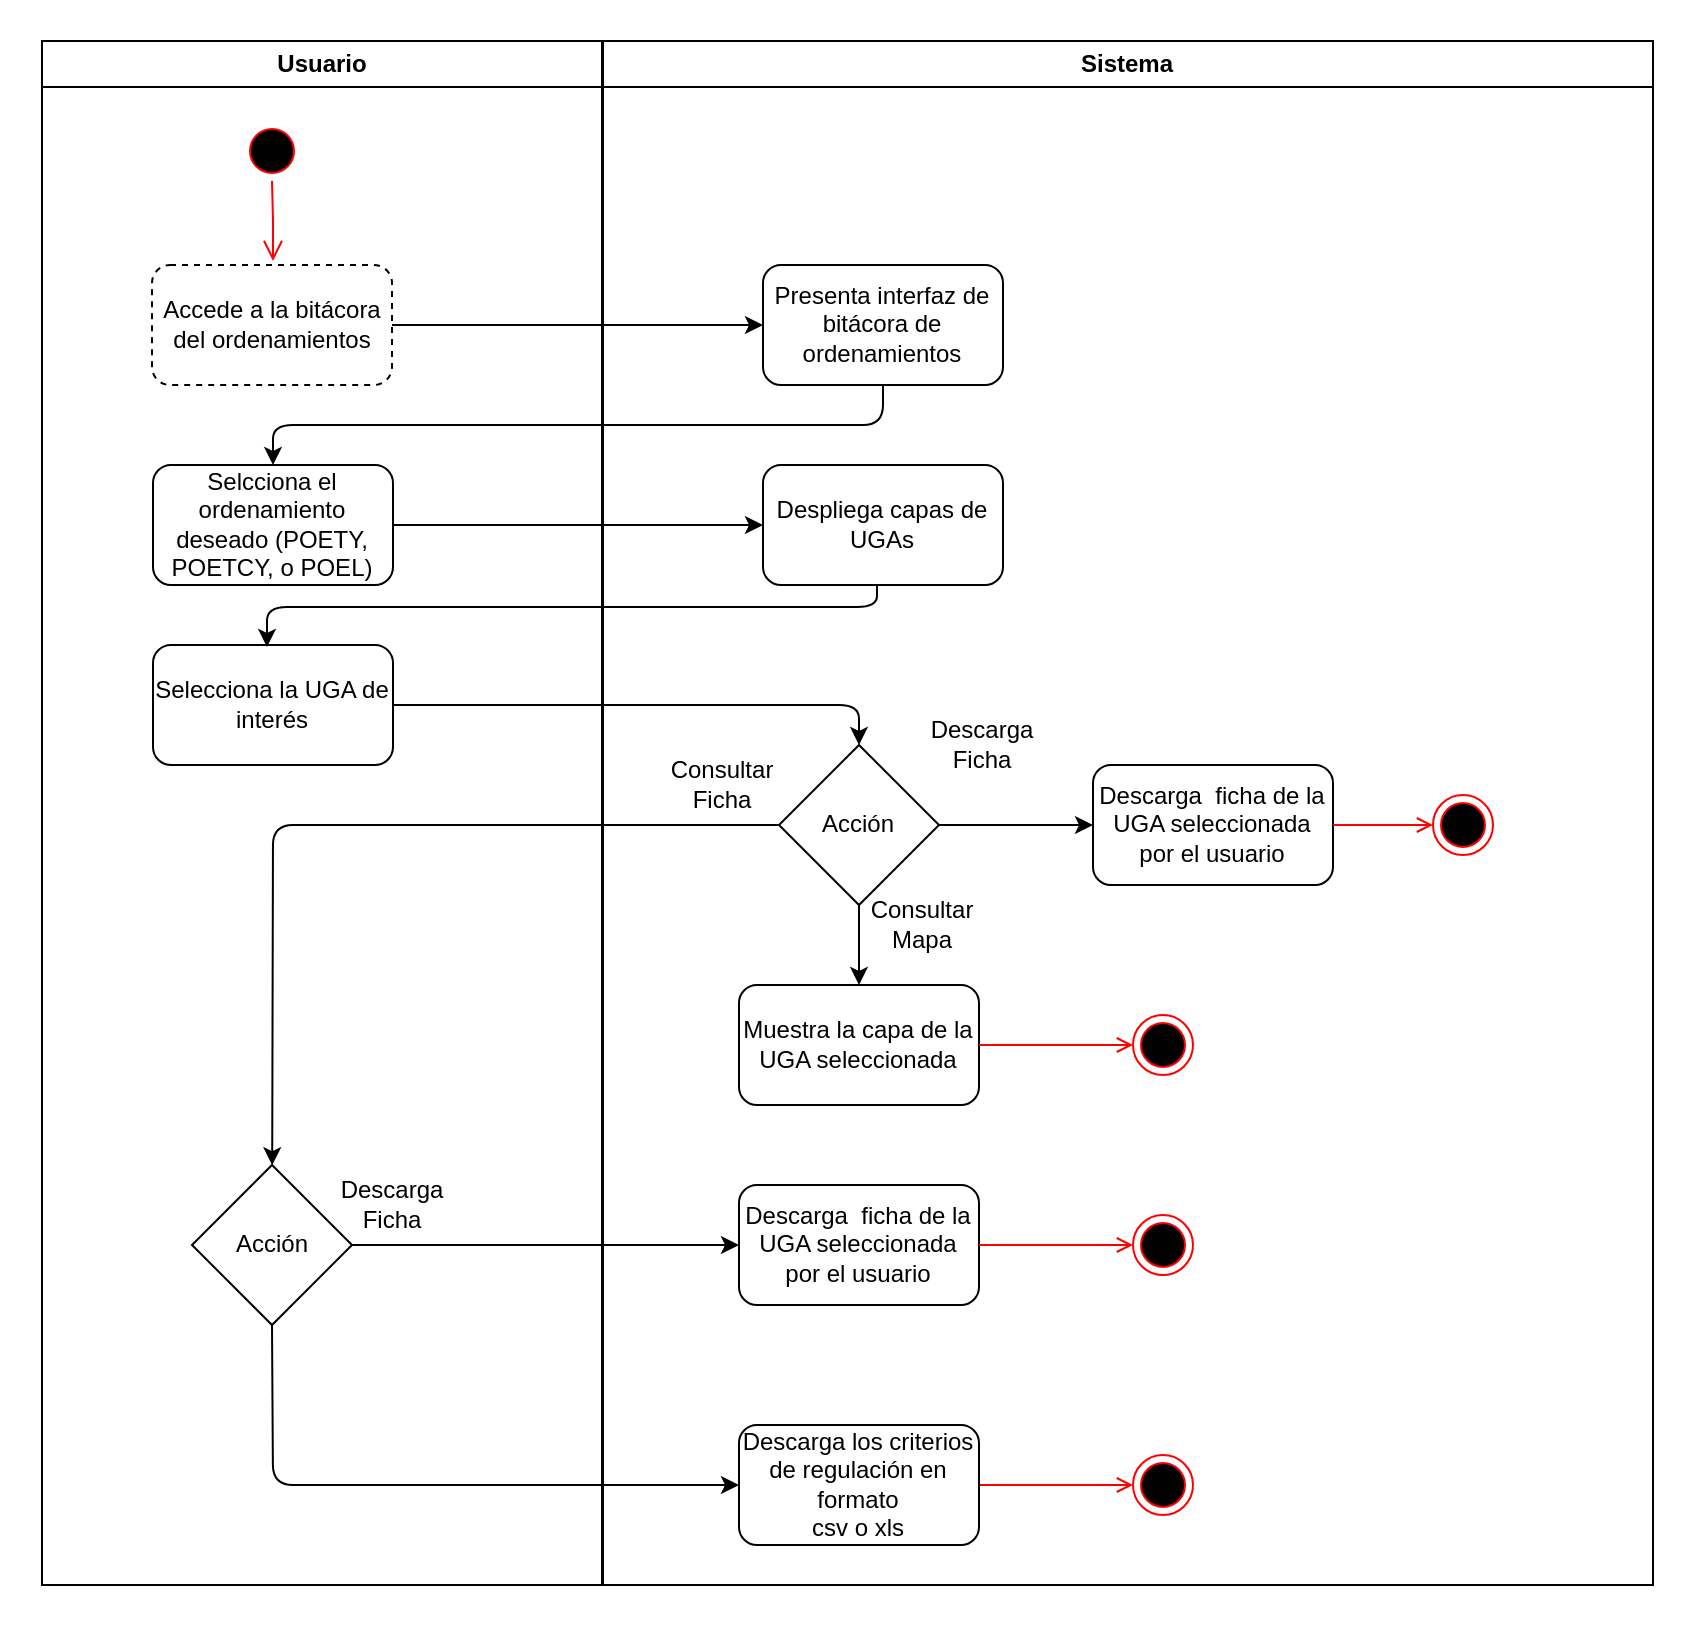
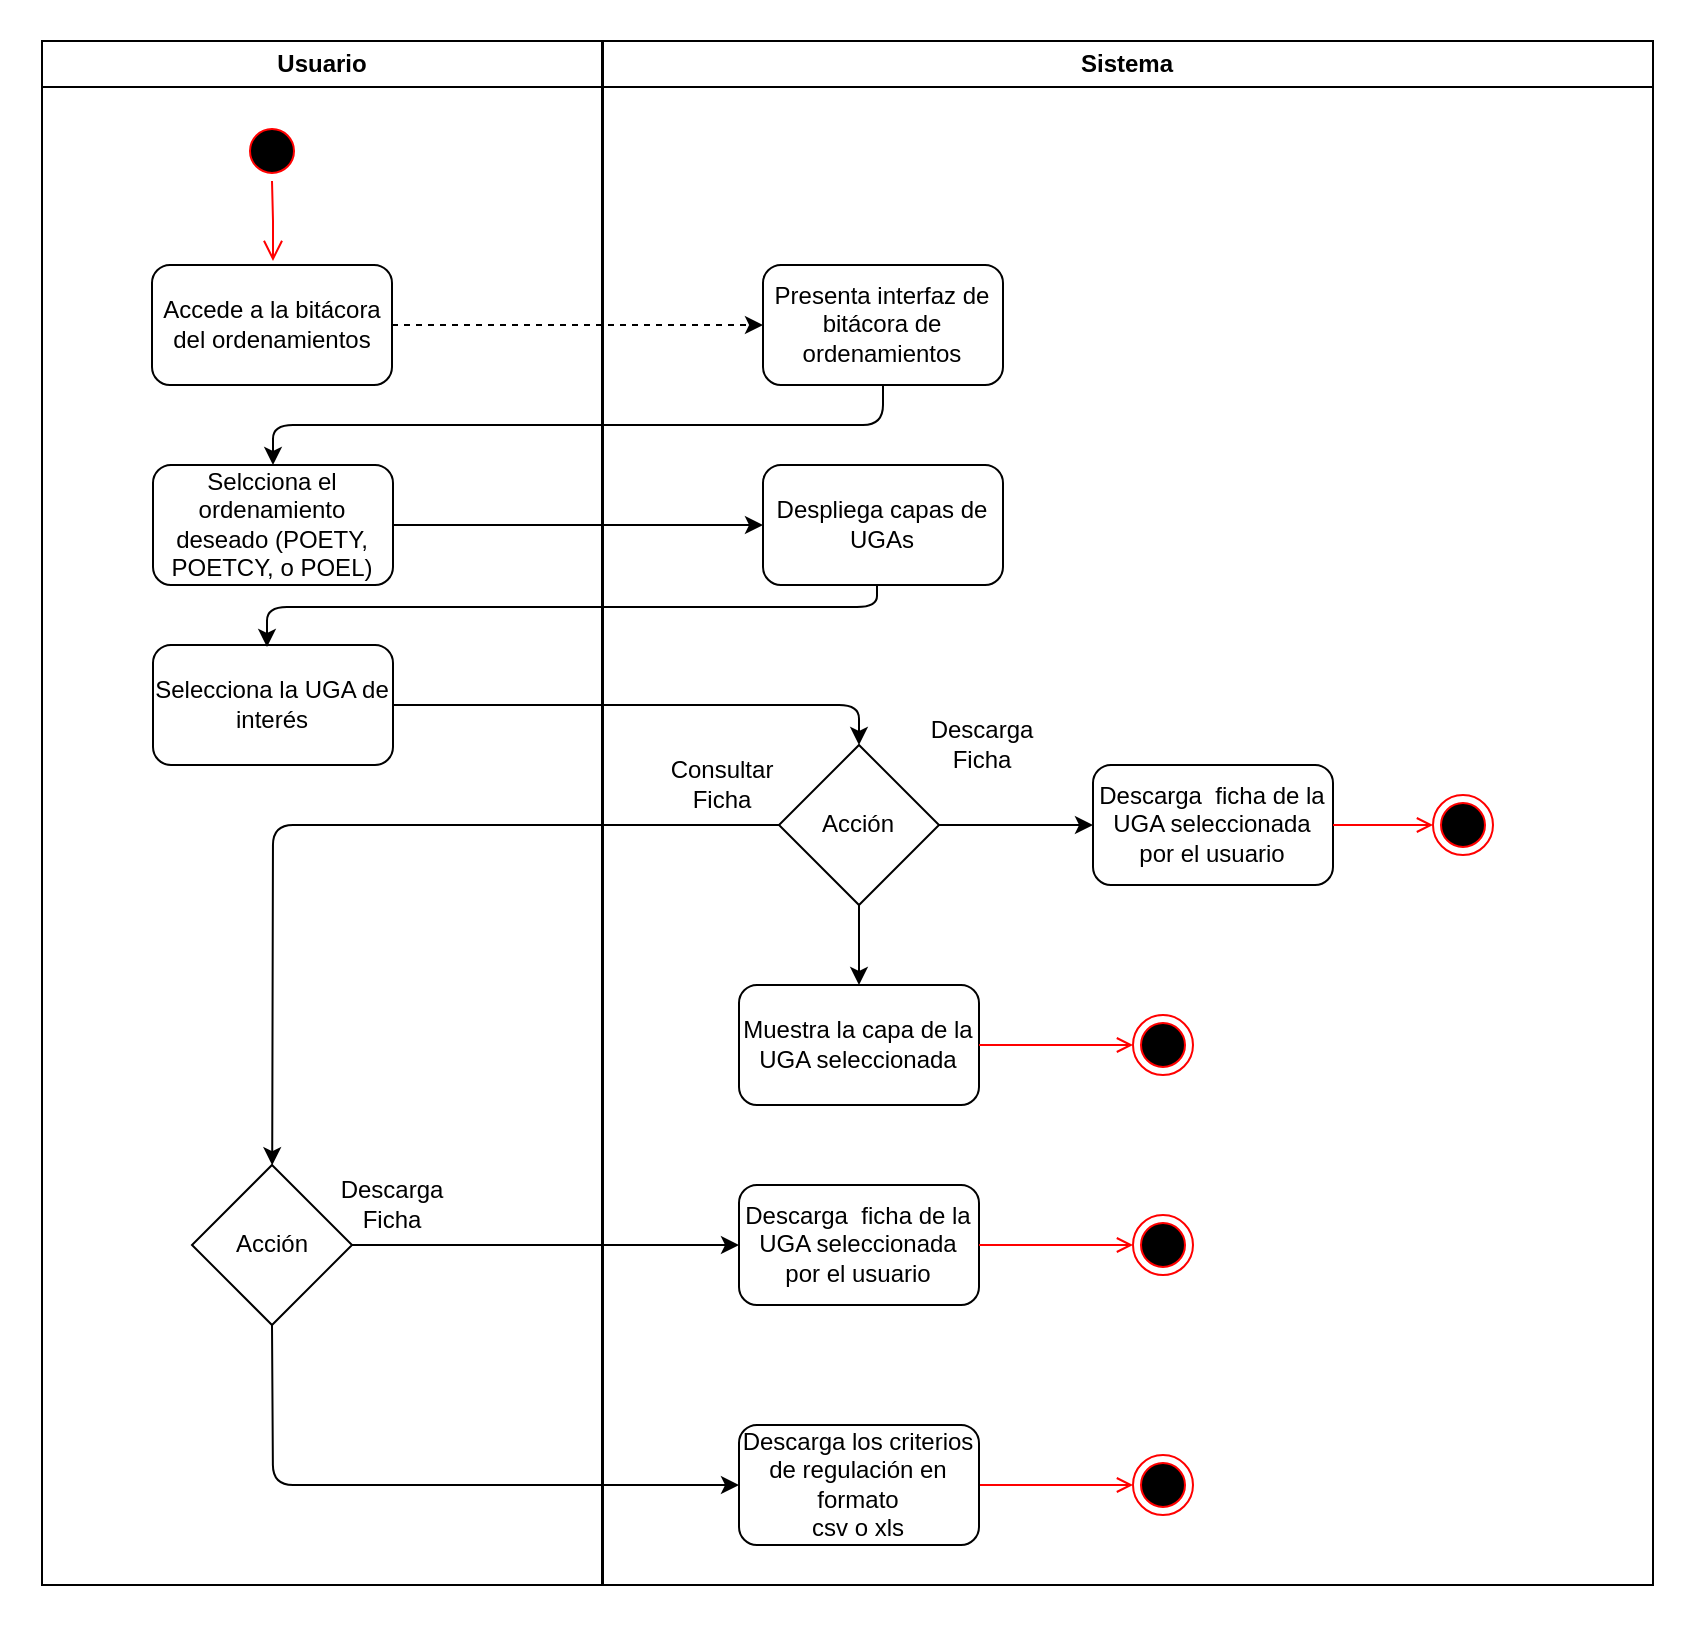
  <mxCell id="0" />
  <mxCell id="1" parent="0" />
  <mxCell id="2" value="Usuario" style="swimlane;whiteSpace=wrap;startSize=23;" parent="1" vertex="1"><mxGeometry x="20.5" y="20" width="280" height="772" as="geometry" /></mxCell>
  <mxCell id="3" value="" style="ellipse;shape=startState;fillColor=#000000;strokeColor=#ff0000;" parent="2" vertex="1"><mxGeometry x="100" y="40" width="30" height="30" as="geometry" /></mxCell>
  <mxCell id="4" value="" style="edgeStyle=elbowEdgeStyle;elbow=horizontal;verticalAlign=bottom;endArrow=open;endSize=8;strokeColor=#FF0000;endFill=1;rounded=0" parent="2" source="3" edge="1"><mxGeometry x="100" y="40" as="geometry"><mxPoint x="115.5" y="110" as="targetPoint" /></mxGeometry></mxCell>
- <mxCell id="5" value="Accede a la bitácora del ordenamientos" style="rounded=1;whiteSpace=wrap;html=1;dashed=1;" vertex="1" parent="2"><mxGeometry x="55" y="112" width="120" height="60" as="geometry" /></mxCell>
+ <mxCell id="5" value="Accede a la bitácora del ordenamientos" style="rounded=1;whiteSpace=wrap;html=1;" vertex="1" parent="2"><mxGeometry x="55" y="112" width="120" height="60" as="geometry" /></mxCell>
  <mxCell id="6" value="&lt;div&gt;Selcciona el ordenamiento deseado (POETY,&lt;/div&gt;&lt;div&gt;POETCY, o POEL)&lt;/div&gt;" style="rounded=1;whiteSpace=wrap;html=1;" vertex="1" parent="2"><mxGeometry x="55.5" y="212" width="120" height="60" as="geometry" /></mxCell>
  <mxCell id="7" value="Selecciona la UGA de interés" style="rounded=1;whiteSpace=wrap;html=1;" vertex="1" parent="2"><mxGeometry x="55.5" y="302" width="120" height="60" as="geometry" /></mxCell>
  <mxCell id="8" value="Acción" style="rhombus;whiteSpace=wrap;html=1;" vertex="1" parent="2"><mxGeometry x="75" y="562" width="80" height="80" as="geometry" /></mxCell>
  <mxCell id="9" value="Sistema" style="swimlane;whiteSpace=wrap" parent="1" vertex="1"><mxGeometry x="301" y="20" width="525" height="772" as="geometry" /></mxCell>
  <mxCell id="10" value="" style="ellipse;shape=endState;fillColor=#000000;strokeColor=#ff0000" parent="9" vertex="1"><mxGeometry x="265" y="707" width="30" height="30" as="geometry" /></mxCell>
  <mxCell id="11" value="" style="endArrow=open;strokeColor=#FF0000;endFill=1;rounded=0;exitX=1;exitY=0.5;exitDx=0;exitDy=0;" parent="9" source="29" target="10" edge="1"><mxGeometry relative="1" as="geometry"><mxPoint x="295" y="792" as="sourcePoint" /></mxGeometry></mxCell>
  <mxCell id="12" value="Presenta interfaz de bitácora de ordenamientos" style="rounded=1;whiteSpace=wrap;html=1;" vertex="1" parent="9"><mxGeometry x="80" y="112" width="120" height="60" as="geometry" /></mxCell>
  <mxCell id="13" value="Despliega capas de UGAs" style="rounded=1;whiteSpace=wrap;html=1;" vertex="1" parent="9"><mxGeometry x="80" y="212" width="120" height="60" as="geometry" /></mxCell>
  <mxCell id="14" value="" style="endArrow=classic;html=1;entryX=0.5;entryY=0;entryDx=0;entryDy=0;" edge="1" parent="9"><mxGeometry width="50" height="50" relative="1" as="geometry"><mxPoint x="137" y="272" as="sourcePoint" /><mxPoint x="-168" y="303" as="targetPoint" /><Array as="points"><mxPoint x="137" y="283" /><mxPoint x="97" y="283" /><mxPoint x="-168" y="283" /></Array></mxGeometry></mxCell>
  <mxCell id="15" value="Acción" style="rhombus;whiteSpace=wrap;html=1;" vertex="1" parent="9"><mxGeometry x="88" y="352" width="80" height="80" as="geometry" /></mxCell>
  <mxCell id="16" value="Descarga&amp;nbsp; ficha de la UGA seleccionada por el usuario" style="rounded=1;whiteSpace=wrap;html=1;" vertex="1" parent="9"><mxGeometry x="245" y="362" width="120" height="60" as="geometry" /></mxCell>
  <mxCell id="17" value="Descarga Ficha" style="text;html=1;strokeColor=none;fillColor=none;align=center;verticalAlign=middle;whiteSpace=wrap;rounded=0;" vertex="1" parent="9"><mxGeometry x="160" y="342" width="60" height="20" as="geometry" /></mxCell>
  <mxCell id="18" value="" style="endArrow=classic;html=1;entryX=0;entryY=0.5;entryDx=0;entryDy=0;" edge="1" parent="9" source="15" target="16"><mxGeometry width="50" height="50" relative="1" as="geometry"><mxPoint x="145" y="322" as="sourcePoint" /><mxPoint x="195" y="272" as="targetPoint" /></mxGeometry></mxCell>
- <mxCell id="19" value="Consultar Mapa&lt;br&gt;" style="text;html=1;strokeColor=none;fillColor=none;align=center;verticalAlign=middle;whiteSpace=wrap;rounded=0;" vertex="1" parent="9"><mxGeometry x="140" y="432" width="40" height="20" as="geometry" /></mxCell>
  <mxCell id="20" value="Muestra la capa de la UGA seleccionada" style="rounded=1;whiteSpace=wrap;html=1;" vertex="1" parent="9"><mxGeometry x="68" y="472" width="120" height="60" as="geometry" /></mxCell>
  <mxCell id="21" value="" style="ellipse;shape=endState;fillColor=#000000;strokeColor=#ff0000" vertex="1" parent="9"><mxGeometry x="415" y="377" width="30" height="30" as="geometry" /></mxCell>
  <mxCell id="22" value="" style="endArrow=open;strokeColor=#FF0000;endFill=1;rounded=0;entryX=0;entryY=0.5;entryDx=0;entryDy=0;exitX=1;exitY=0.5;exitDx=0;exitDy=0;" edge="1" parent="9" source="16" target="21"><mxGeometry relative="1" as="geometry"><mxPoint x="135" y="652" as="sourcePoint" /><mxPoint x="135" y="692" as="targetPoint" /></mxGeometry></mxCell>
  <mxCell id="23" value="" style="ellipse;shape=endState;fillColor=#000000;strokeColor=#ff0000" vertex="1" parent="9"><mxGeometry x="265" y="487" width="30" height="30" as="geometry" /></mxCell>
  <mxCell id="24" value="" style="endArrow=open;strokeColor=#FF0000;endFill=1;rounded=0;entryX=0;entryY=0.5;entryDx=0;entryDy=0;exitX=1;exitY=0.5;exitDx=0;exitDy=0;" edge="1" parent="9" source="20" target="23"><mxGeometry relative="1" as="geometry"><mxPoint x="135" y="652" as="sourcePoint" /><mxPoint x="135" y="692" as="targetPoint" /></mxGeometry></mxCell>
  <mxCell id="25" value="Consultar&lt;br&gt;Ficha" style="text;html=1;strokeColor=none;fillColor=none;align=center;verticalAlign=middle;whiteSpace=wrap;rounded=0;" vertex="1" parent="9"><mxGeometry x="40" y="362" width="40" height="20" as="geometry" /></mxCell>
  <mxCell id="26" value="Descarga&amp;nbsp; ficha de la UGA seleccionada por el usuario" style="rounded=1;whiteSpace=wrap;html=1;" vertex="1" parent="9"><mxGeometry x="68" y="572" width="120" height="60" as="geometry" /></mxCell>
  <mxCell id="27" value="" style="endArrow=open;strokeColor=#FF0000;endFill=1;rounded=0;entryX=0;entryY=0.5;entryDx=0;entryDy=0;exitX=1;exitY=0.5;exitDx=0;exitDy=0;" edge="1" source="26" target="28" parent="9"><mxGeometry relative="1" as="geometry"><mxPoint x="-491.5" y="734" as="sourcePoint" /><mxPoint x="-491.5" y="774" as="targetPoint" /></mxGeometry></mxCell>
  <mxCell id="28" value="" style="ellipse;shape=endState;fillColor=#000000;strokeColor=#ff0000" vertex="1" parent="9"><mxGeometry x="265" y="587" width="30" height="30" as="geometry" /></mxCell>
  <mxCell id="29" value="&lt;div&gt;Descarga los criterios de regulación en formato&lt;/div&gt;&lt;div&gt;csv o xls&lt;/div&gt;" style="rounded=1;whiteSpace=wrap;html=1;" vertex="1" parent="9"><mxGeometry x="68" y="692" width="120" height="60" as="geometry" /></mxCell>
- <mxCell id="30" value="" style="endArrow=classic;html=1;exitX=1;exitY=0.5;exitDx=0;exitDy=0;entryX=0;entryY=0.5;entryDx=0;entryDy=0;" edge="1" parent="1" source="5" target="12"><mxGeometry width="50" height="50" relative="1" as="geometry"><mxPoint x="416" y="342" as="sourcePoint" /><mxPoint x="466" y="292" as="targetPoint" /></mxGeometry></mxCell>
+ <mxCell id="30" value="" style="endArrow=classic;html=1;exitX=1;exitY=0.5;exitDx=0;exitDy=0;entryX=0;entryY=0.5;entryDx=0;entryDy=0;dashed=1;" edge="1" parent="1" source="5" target="12"><mxGeometry width="50" height="50" relative="1" as="geometry"><mxPoint x="416" y="342" as="sourcePoint" /><mxPoint x="466" y="292" as="targetPoint" /></mxGeometry></mxCell>
  <mxCell id="31" value="" style="endArrow=classic;html=1;exitX=0.5;exitY=1;exitDx=0;exitDy=0;entryX=0.5;entryY=0;entryDx=0;entryDy=0;" edge="1" parent="1" source="12" target="6"><mxGeometry width="50" height="50" relative="1" as="geometry"><mxPoint x="446" y="182" as="sourcePoint" /><mxPoint x="-154" y="212" as="targetPoint" /><Array as="points"><mxPoint x="441" y="212" /><mxPoint x="136" y="212" /></Array></mxGeometry></mxCell>
  <mxCell id="32" value="" style="endArrow=classic;html=1;exitX=1;exitY=0.5;exitDx=0;exitDy=0;" edge="1" parent="1" source="6" target="13"><mxGeometry width="50" height="50" relative="1" as="geometry"><mxPoint x="416" y="342" as="sourcePoint" /><mxPoint x="466" y="292" as="targetPoint" /></mxGeometry></mxCell>
  <mxCell id="33" value="" style="endArrow=classic;html=1;exitX=1;exitY=0.5;exitDx=0;exitDy=0;entryX=0.5;entryY=0;entryDx=0;entryDy=0;" edge="1" parent="1" source="7" target="15"><mxGeometry width="50" height="50" relative="1" as="geometry"><mxPoint x="216" y="382" as="sourcePoint" /><mxPoint x="646" y="352" as="targetPoint" /><Array as="points"><mxPoint x="429" y="352" /></Array></mxGeometry></mxCell>
  <mxCell id="34" value="" style="endArrow=classic;html=1;exitX=0.5;exitY=1;exitDx=0;exitDy=0;" edge="1" parent="1" source="15"><mxGeometry width="50" height="50" relative="1" as="geometry"><mxPoint x="446" y="392" as="sourcePoint" /><mxPoint x="429" y="492" as="targetPoint" /></mxGeometry></mxCell>
  <mxCell id="35" value="" style="endArrow=classic;html=1;exitX=0;exitY=0.5;exitDx=0;exitDy=0;" edge="1" parent="1" source="15" target="8"><mxGeometry width="50" height="50" relative="1" as="geometry"><mxPoint x="446" y="392" as="sourcePoint" /><mxPoint x="-114" y="412" as="targetPoint" /><Array as="points"><mxPoint x="136" y="412" /></Array></mxGeometry></mxCell>
  <mxCell id="36" value="" style="endArrow=classic;html=1;entryX=0;entryY=0.5;entryDx=0;entryDy=0;" edge="1" target="26" parent="1" source="8"><mxGeometry width="50" height="50" relative="1" as="geometry"><mxPoint x="287.5" y="622" as="sourcePoint" /><mxPoint x="-130.5" y="374" as="targetPoint" /></mxGeometry></mxCell>
  <mxCell id="37" value="Descarga Ficha" style="text;html=1;strokeColor=none;fillColor=none;align=center;verticalAlign=middle;whiteSpace=wrap;rounded=0;" vertex="1" parent="1"><mxGeometry x="166" y="592" width="60" height="20" as="geometry" /></mxCell>
  <mxCell id="38" value="" style="endArrow=classic;html=1;exitX=0.5;exitY=1;exitDx=0;exitDy=0;entryX=0;entryY=0.5;entryDx=0;entryDy=0;" edge="1" parent="1" source="8" target="29"><mxGeometry width="50" height="50" relative="1" as="geometry"><mxPoint x="446" y="752" as="sourcePoint" /><mxPoint x="136" y="832" as="targetPoint" /><Array as="points"><mxPoint x="136" y="742" /></Array></mxGeometry></mxCell>
